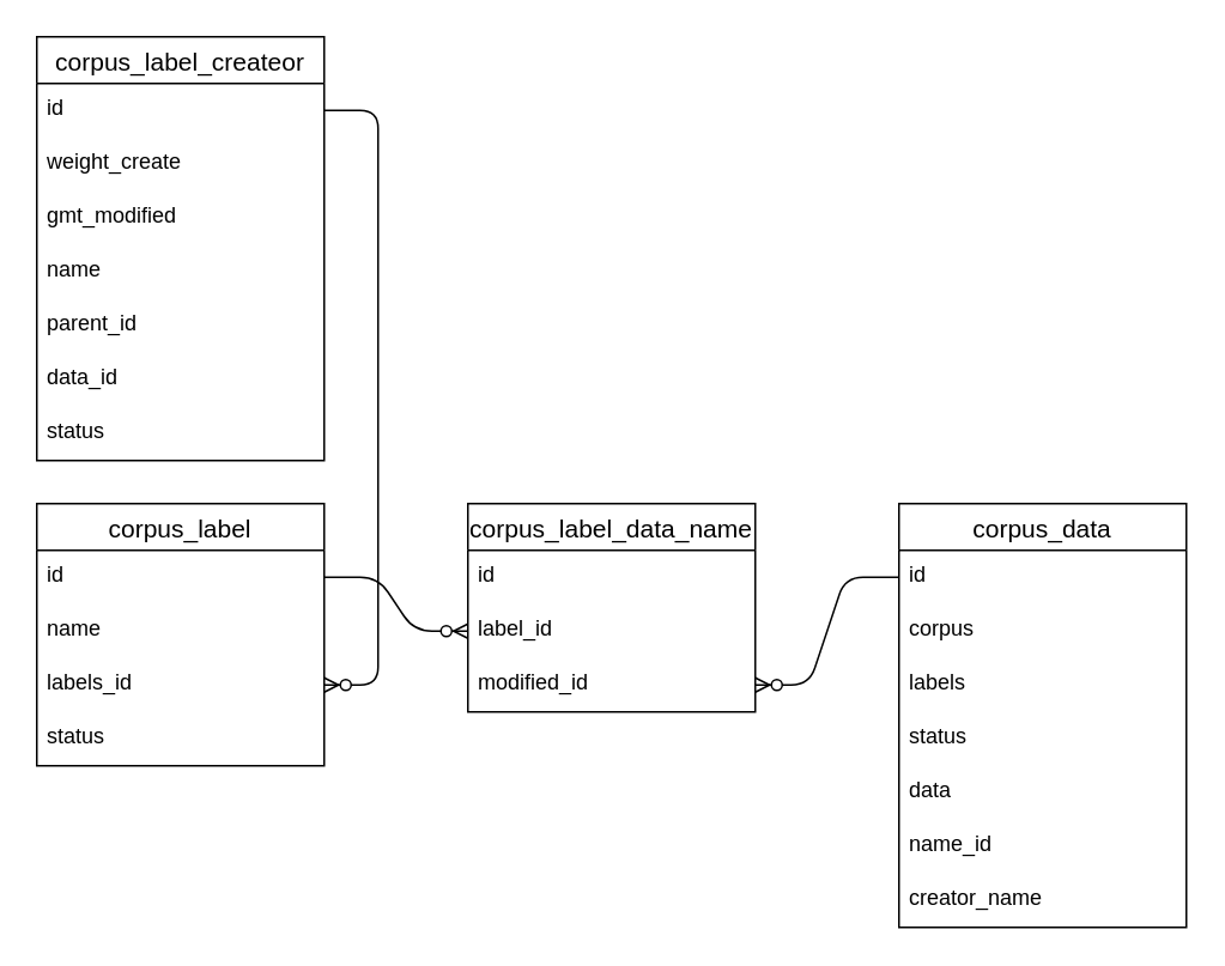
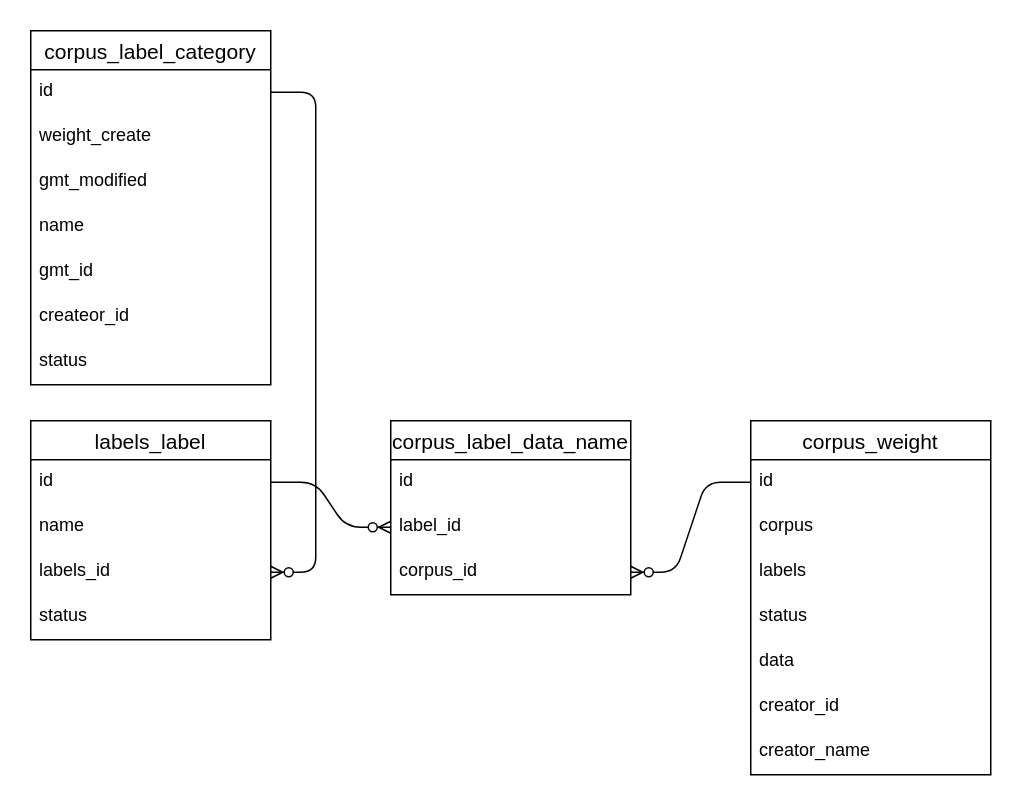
  <mxCell id="0" />
  <mxCell id="1" parent="0" />
- <mxCell id="2" value="corpus_label" style="swimlane;fontStyle=0;childLayout=stackLayout;horizontal=1;startSize=26;horizontalStack=0;resizeParent=1;resizeParentMax=0;resizeLast=0;collapsible=1;marginBottom=0;align=center;fontSize=14;" vertex="1" parent="1"><mxGeometry x="20" y="280" width="160" height="146" as="geometry"><mxRectangle x="240" y="280" width="50" height="26" as="alternateBounds" /></mxGeometry></mxCell>
+ <mxCell id="2" value="labels_label" style="swimlane;fontStyle=0;childLayout=stackLayout;horizontal=1;startSize=26;horizontalStack=0;resizeParent=1;resizeParentMax=0;resizeLast=0;collapsible=1;marginBottom=0;align=center;fontSize=14;" vertex="1" parent="1"><mxGeometry x="20" y="280" width="160" height="146" as="geometry"><mxRectangle x="240" y="280" width="50" height="26" as="alternateBounds" /></mxGeometry></mxCell>
  <mxCell id="3" value="id" style="text;strokeColor=none;fillColor=none;spacingLeft=4;spacingRight=4;overflow=hidden;rotatable=0;points=[[0,0.5],[1,0.5]];portConstraint=eastwest;fontSize=12;" vertex="1" parent="2"><mxGeometry y="26" width="160" height="30" as="geometry" /></mxCell>
  <mxCell id="4" value="name" style="text;strokeColor=none;fillColor=none;spacingLeft=4;spacingRight=4;overflow=hidden;rotatable=0;points=[[0,0.5],[1,0.5]];portConstraint=eastwest;fontSize=12;" vertex="1" parent="2"><mxGeometry y="56" width="160" height="30" as="geometry" /></mxCell>
  <mxCell id="5" value="labels_id" style="text;strokeColor=none;fillColor=none;spacingLeft=4;spacingRight=4;overflow=hidden;rotatable=0;points=[[0,0.5],[1,0.5]];portConstraint=eastwest;fontSize=12;" vertex="1" parent="2"><mxGeometry y="86" width="160" height="30" as="geometry" /></mxCell>
  <mxCell id="6" value="status" style="text;strokeColor=none;fillColor=none;spacingLeft=4;spacingRight=4;overflow=hidden;rotatable=0;points=[[0,0.5],[1,0.5]];portConstraint=eastwest;fontSize=12;" vertex="1" parent="2"><mxGeometry y="116" width="160" height="30" as="geometry" /></mxCell>
- <mxCell id="7" value="corpus_data" style="swimlane;fontStyle=0;childLayout=stackLayout;horizontal=1;startSize=26;horizontalStack=0;resizeParent=1;resizeParentMax=0;resizeLast=0;collapsible=1;marginBottom=0;align=center;fontSize=14;" vertex="1" parent="1"><mxGeometry x="500" y="280" width="160" height="236" as="geometry"><mxRectangle x="240" y="280" width="50" height="26" as="alternateBounds" /></mxGeometry></mxCell>
+ <mxCell id="7" value="corpus_weight" style="swimlane;fontStyle=0;childLayout=stackLayout;horizontal=1;startSize=26;horizontalStack=0;resizeParent=1;resizeParentMax=0;resizeLast=0;collapsible=1;marginBottom=0;align=center;fontSize=14;" vertex="1" parent="1"><mxGeometry x="500" y="280" width="160" height="236" as="geometry"><mxRectangle x="240" y="280" width="50" height="26" as="alternateBounds" /></mxGeometry></mxCell>
  <mxCell id="8" value="id" style="text;strokeColor=none;fillColor=none;spacingLeft=4;spacingRight=4;overflow=hidden;rotatable=0;points=[[0,0.5],[1,0.5]];portConstraint=eastwest;fontSize=12;" vertex="1" parent="7"><mxGeometry y="26" width="160" height="30" as="geometry" /></mxCell>
  <mxCell id="9" value="corpus" style="text;strokeColor=none;fillColor=none;spacingLeft=4;spacingRight=4;overflow=hidden;rotatable=0;points=[[0,0.5],[1,0.5]];portConstraint=eastwest;fontSize=12;" vertex="1" parent="7"><mxGeometry y="56" width="160" height="30" as="geometry" /></mxCell>
  <mxCell id="10" value="labels" style="text;strokeColor=none;fillColor=none;spacingLeft=4;spacingRight=4;overflow=hidden;rotatable=0;points=[[0,0.5],[1,0.5]];portConstraint=eastwest;fontSize=12;" vertex="1" parent="7"><mxGeometry y="86" width="160" height="30" as="geometry" /></mxCell>
  <mxCell id="11" value="status" style="text;strokeColor=none;fillColor=none;spacingLeft=4;spacingRight=4;overflow=hidden;rotatable=0;points=[[0,0.5],[1,0.5]];portConstraint=eastwest;fontSize=12;" vertex="1" parent="7"><mxGeometry y="116" width="160" height="30" as="geometry" /></mxCell>
  <mxCell id="12" value="data" style="text;strokeColor=none;fillColor=none;spacingLeft=4;spacingRight=4;overflow=hidden;rotatable=0;points=[[0,0.5],[1,0.5]];portConstraint=eastwest;fontSize=12;" vertex="1" parent="7"><mxGeometry y="146" width="160" height="30" as="geometry" /></mxCell>
- <mxCell id="13" value="name_id" style="text;strokeColor=none;fillColor=none;spacingLeft=4;spacingRight=4;overflow=hidden;rotatable=0;points=[[0,0.5],[1,0.5]];portConstraint=eastwest;fontSize=12;" vertex="1" parent="7"><mxGeometry y="176" width="160" height="30" as="geometry" /></mxCell>
+ <mxCell id="13" value="creator_id" style="text;strokeColor=none;fillColor=none;spacingLeft=4;spacingRight=4;overflow=hidden;rotatable=0;points=[[0,0.5],[1,0.5]];portConstraint=eastwest;fontSize=12;" vertex="1" parent="7"><mxGeometry y="176" width="160" height="30" as="geometry" /></mxCell>
  <mxCell id="14" value="creator_name" style="text;strokeColor=none;fillColor=none;spacingLeft=4;spacingRight=4;overflow=hidden;rotatable=0;points=[[0,0.5],[1,0.5]];portConstraint=eastwest;fontSize=12;" vertex="1" parent="7"><mxGeometry y="206" width="160" height="30" as="geometry" /></mxCell>
  <mxCell id="15" value="corpus_label_data_name" style="swimlane;fontStyle=0;childLayout=stackLayout;horizontal=1;startSize=26;horizontalStack=0;resizeParent=1;resizeParentMax=0;resizeLast=0;collapsible=1;marginBottom=0;align=center;fontSize=14;" vertex="1" parent="1"><mxGeometry x="260" y="280" width="160" height="116" as="geometry"><mxRectangle x="240" y="280" width="50" height="26" as="alternateBounds" /></mxGeometry></mxCell>
  <mxCell id="16" value="id" style="text;strokeColor=none;fillColor=none;spacingLeft=4;spacingRight=4;overflow=hidden;rotatable=0;points=[[0,0.5],[1,0.5]];portConstraint=eastwest;fontSize=12;" vertex="1" parent="15"><mxGeometry y="26" width="160" height="30" as="geometry" /></mxCell>
  <mxCell id="17" value="label_id" style="text;strokeColor=none;fillColor=none;spacingLeft=4;spacingRight=4;overflow=hidden;rotatable=0;points=[[0,0.5],[1,0.5]];portConstraint=eastwest;fontSize=12;" vertex="1" parent="15"><mxGeometry y="56" width="160" height="30" as="geometry" /></mxCell>
- <mxCell id="18" value="modified_id" style="text;strokeColor=none;fillColor=none;spacingLeft=4;spacingRight=4;overflow=hidden;rotatable=0;points=[[0,0.5],[1,0.5]];portConstraint=eastwest;fontSize=12;" vertex="1" parent="15"><mxGeometry y="86" width="160" height="30" as="geometry" /></mxCell>
- <mxCell id="19" value="corpus_label_createor" style="swimlane;fontStyle=0;childLayout=stackLayout;horizontal=1;startSize=26;horizontalStack=0;resizeParent=1;resizeParentMax=0;resizeLast=0;collapsible=1;marginBottom=0;align=center;fontSize=14;" vertex="1" parent="1"><mxGeometry x="20" y="20" width="160" height="236" as="geometry"><mxRectangle x="240" y="280" width="50" height="26" as="alternateBounds" /></mxGeometry></mxCell>
+ <mxCell id="18" value="corpus_id" style="text;strokeColor=none;fillColor=none;spacingLeft=4;spacingRight=4;overflow=hidden;rotatable=0;points=[[0,0.5],[1,0.5]];portConstraint=eastwest;fontSize=12;" vertex="1" parent="15"><mxGeometry y="86" width="160" height="30" as="geometry" /></mxCell>
+ <mxCell id="19" value="corpus_label_category" style="swimlane;fontStyle=0;childLayout=stackLayout;horizontal=1;startSize=26;horizontalStack=0;resizeParent=1;resizeParentMax=0;resizeLast=0;collapsible=1;marginBottom=0;align=center;fontSize=14;" vertex="1" parent="1"><mxGeometry x="20" y="20" width="160" height="236" as="geometry"><mxRectangle x="240" y="280" width="50" height="26" as="alternateBounds" /></mxGeometry></mxCell>
  <mxCell id="20" value="id" style="text;strokeColor=none;fillColor=none;spacingLeft=4;spacingRight=4;overflow=hidden;rotatable=0;points=[[0,0.5],[1,0.5]];portConstraint=eastwest;fontSize=12;" vertex="1" parent="19"><mxGeometry y="26" width="160" height="30" as="geometry" /></mxCell>
  <mxCell id="21" value="weight_create" style="text;strokeColor=none;fillColor=none;spacingLeft=4;spacingRight=4;overflow=hidden;rotatable=0;points=[[0,0.5],[1,0.5]];portConstraint=eastwest;fontSize=12;" vertex="1" parent="19"><mxGeometry y="56" width="160" height="30" as="geometry" /></mxCell>
  <mxCell id="22" value="gmt_modified" style="text;strokeColor=none;fillColor=none;spacingLeft=4;spacingRight=4;overflow=hidden;rotatable=0;points=[[0,0.5],[1,0.5]];portConstraint=eastwest;fontSize=12;" vertex="1" parent="19"><mxGeometry y="86" width="160" height="30" as="geometry" /></mxCell>
  <mxCell id="23" value="name" style="text;strokeColor=none;fillColor=none;spacingLeft=4;spacingRight=4;overflow=hidden;rotatable=0;points=[[0,0.5],[1,0.5]];portConstraint=eastwest;fontSize=12;" vertex="1" parent="19"><mxGeometry y="116" width="160" height="30" as="geometry" /></mxCell>
- <mxCell id="24" value="parent_id" style="text;strokeColor=none;fillColor=none;spacingLeft=4;spacingRight=4;overflow=hidden;rotatable=0;points=[[0,0.5],[1,0.5]];portConstraint=eastwest;fontSize=12;" vertex="1" parent="19"><mxGeometry y="146" width="160" height="30" as="geometry" /></mxCell>
- <mxCell id="25" value="data_id" style="text;strokeColor=none;fillColor=none;spacingLeft=4;spacingRight=4;overflow=hidden;rotatable=0;points=[[0,0.5],[1,0.5]];portConstraint=eastwest;fontSize=12;" vertex="1" parent="19"><mxGeometry y="176" width="160" height="30" as="geometry" /></mxCell>
+ <mxCell id="24" value="gmt_id" style="text;strokeColor=none;fillColor=none;spacingLeft=4;spacingRight=4;overflow=hidden;rotatable=0;points=[[0,0.5],[1,0.5]];portConstraint=eastwest;fontSize=12;" vertex="1" parent="19"><mxGeometry y="146" width="160" height="30" as="geometry" /></mxCell>
+ <mxCell id="25" value="createor_id" style="text;strokeColor=none;fillColor=none;spacingLeft=4;spacingRight=4;overflow=hidden;rotatable=0;points=[[0,0.5],[1,0.5]];portConstraint=eastwest;fontSize=12;" vertex="1" parent="19"><mxGeometry y="176" width="160" height="30" as="geometry" /></mxCell>
  <mxCell id="26" value="status" style="text;strokeColor=none;fillColor=none;spacingLeft=4;spacingRight=4;overflow=hidden;rotatable=0;points=[[0,0.5],[1,0.5]];portConstraint=eastwest;fontSize=12;" vertex="1" parent="19"><mxGeometry y="206" width="160" height="30" as="geometry" /></mxCell>
  <mxCell id="27" value="" style="edgeStyle=entityRelationEdgeStyle;fontSize=12;html=1;endArrow=ERzeroToMany;endFill=1;exitX=1;exitY=0.5;exitDx=0;exitDy=0;entryX=0;entryY=0.5;entryDx=0;entryDy=0;" edge="1" parent="1" source="3" target="17"><mxGeometry width="100" height="100" relative="1" as="geometry"><mxPoint x="220" y="570" as="sourcePoint" /><mxPoint x="320" y="470" as="targetPoint" /></mxGeometry></mxCell>
  <mxCell id="28" value="" style="edgeStyle=entityRelationEdgeStyle;fontSize=12;html=1;endArrow=ERzeroToMany;endFill=1;exitX=0;exitY=0.5;exitDx=0;exitDy=0;entryX=1;entryY=0.5;entryDx=0;entryDy=0;" edge="1" parent="1" source="8" target="18"><mxGeometry width="100" height="100" relative="1" as="geometry"><mxPoint x="420" y="360" as="sourcePoint" /><mxPoint x="500" y="390" as="targetPoint" /></mxGeometry></mxCell>
  <mxCell id="29" value="" style="edgeStyle=entityRelationEdgeStyle;fontSize=12;html=1;endArrow=ERzeroToMany;endFill=1;exitX=1;exitY=0.5;exitDx=0;exitDy=0;" edge="1" parent="1" source="20" target="5"><mxGeometry width="100" height="100" relative="1" as="geometry"><mxPoint x="-70" y="200" as="sourcePoint" /><mxPoint x="-60" y="270" as="targetPoint" /></mxGeometry></mxCell>
